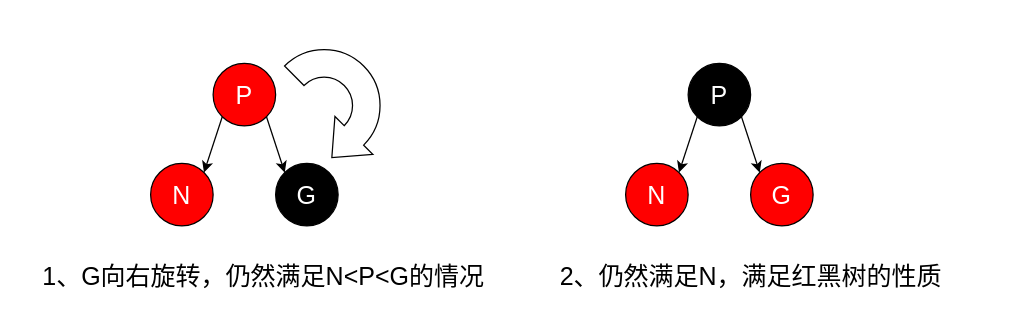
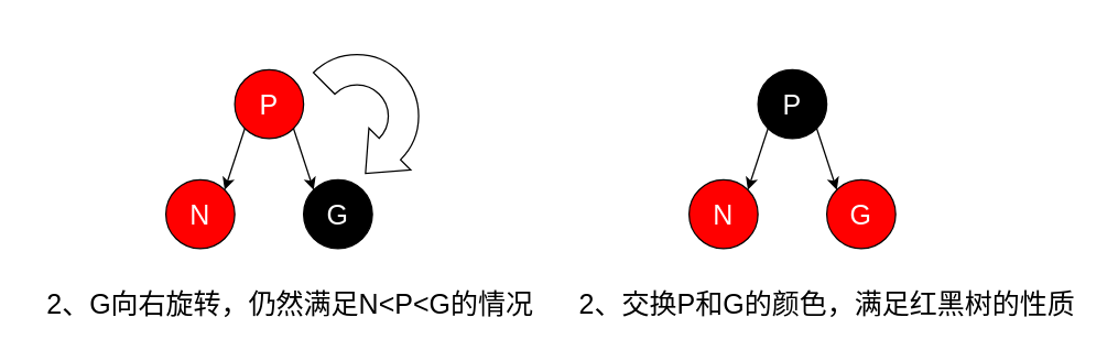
  <mxCell id="0" />
  <mxCell id="1" parent="0" />
  <mxCell id="2" style="edgeStyle=none;rounded=0;orthogonalLoop=1;jettySize=auto;html=1;exitX=0;exitY=1;exitDx=0;exitDy=0;entryX=1;entryY=0;entryDx=0;entryDy=0;fontSize=20;fontColor=#000000;" parent="1" source="4" target="5" edge="1"><mxGeometry relative="1" as="geometry" /></mxCell>
  <mxCell id="3" style="edgeStyle=none;rounded=0;orthogonalLoop=1;jettySize=auto;html=1;exitX=1;exitY=1;exitDx=0;exitDy=0;entryX=0;entryY=0;entryDx=0;entryDy=0;fontSize=20;fontColor=#000000;" edge="1" parent="1" source="4" target="6"><mxGeometry relative="1" as="geometry" /></mxCell>
  <mxCell id="4" value="&lt;font color=&quot;#ffffff&quot; style=&quot;font-size: 20px;&quot;&gt;P&lt;/font&gt;" style="ellipse;whiteSpace=wrap;html=1;aspect=fixed;fillColor=#FF0000;" parent="1" vertex="1"><mxGeometry x="170" y="50" width="50" height="50" as="geometry" /></mxCell>
  <mxCell id="5" value="&lt;font color=&quot;#ffffff&quot;&gt;&lt;span style=&quot;font-size: 20px;&quot;&gt;N&lt;/span&gt;&lt;/font&gt;" style="ellipse;whiteSpace=wrap;html=1;aspect=fixed;fillColor=#FF0000;" parent="1" vertex="1"><mxGeometry x="120" y="130" width="50" height="50" as="geometry" /></mxCell>
  <mxCell id="6" value="&lt;font style=&quot;font-size: 20px;&quot; color=&quot;#ffffff&quot;&gt;G&lt;/font&gt;" style="ellipse;whiteSpace=wrap;html=1;aspect=fixed;fillColor=#000000;" parent="1" vertex="1"><mxGeometry x="220" y="130" width="50" height="50" as="geometry" /></mxCell>
- <mxCell id="7" value="&lt;font color=&quot;#000000&quot;&gt;1、G向右旋转，仍然满足N&amp;lt;P&amp;lt;G的情况&lt;/font&gt;" style="text;html=1;resizable=0;autosize=1;align=center;verticalAlign=middle;points=[];fillColor=none;strokeColor=none;rounded=0;dashed=1;fontSize=20;fontColor=#FFFFFF;" vertex="1" parent="1"><mxGeometry x="20" y="200" width="380" height="40" as="geometry" /></mxCell>
+ <mxCell id="7" value="&lt;font color=&quot;#000000&quot;&gt;2、G向右旋转，仍然满足N&amp;lt;P&amp;lt;G的情况&lt;/font&gt;" style="text;html=1;resizable=0;autosize=1;align=center;verticalAlign=middle;points=[];fillColor=none;strokeColor=none;rounded=0;dashed=1;fontSize=20;fontColor=#FFFFFF;" vertex="1" parent="1"><mxGeometry x="20" y="200" width="380" height="40" as="geometry" /></mxCell>
  <mxCell id="8" value="" style="html=1;shadow=0;dashed=0;align=center;verticalAlign=middle;shape=mxgraph.arrows2.uTurnArrow;dy=11;arrowHead=43;dx2=25;fontSize=20;fontColor=#000000;fillColor=#FFFFFF;rotation=135;" vertex="1" parent="1"><mxGeometry x="260" y="20" width="40" height="100" as="geometry" /></mxCell>
  <mxCell id="9" style="edgeStyle=none;rounded=0;orthogonalLoop=1;jettySize=auto;html=1;exitX=0;exitY=1;exitDx=0;exitDy=0;entryX=1;entryY=0;entryDx=0;entryDy=0;fontSize=20;fontColor=#000000;" edge="1" parent="1" source="11" target="12"><mxGeometry relative="1" as="geometry" /></mxCell>
  <mxCell id="10" style="edgeStyle=none;rounded=0;orthogonalLoop=1;jettySize=auto;html=1;exitX=1;exitY=1;exitDx=0;exitDy=0;entryX=0;entryY=0;entryDx=0;entryDy=0;fontSize=20;fontColor=#000000;" edge="1" parent="1" source="11" target="13"><mxGeometry relative="1" as="geometry" /></mxCell>
  <mxCell id="11" value="&lt;font color=&quot;#ffffff&quot; style=&quot;font-size: 20px;&quot;&gt;P&lt;/font&gt;" style="ellipse;whiteSpace=wrap;html=1;aspect=fixed;fillColor=#000000;" vertex="1" parent="1"><mxGeometry x="550" y="50" width="50" height="50" as="geometry" /></mxCell>
  <mxCell id="12" value="&lt;font color=&quot;#ffffff&quot;&gt;&lt;span style=&quot;font-size: 20px;&quot;&gt;N&lt;/span&gt;&lt;/font&gt;" style="ellipse;whiteSpace=wrap;html=1;aspect=fixed;fillColor=#FF0000;" vertex="1" parent="1"><mxGeometry x="500" y="130" width="50" height="50" as="geometry" /></mxCell>
  <mxCell id="13" value="&lt;font style=&quot;font-size: 20px;&quot; color=&quot;#ffffff&quot;&gt;G&lt;/font&gt;" style="ellipse;whiteSpace=wrap;html=1;aspect=fixed;fillColor=#FF0000;" vertex="1" parent="1"><mxGeometry x="600" y="130" width="50" height="50" as="geometry" /></mxCell>
- <mxCell id="14" value="&lt;font color=&quot;#000000&quot;&gt;2、仍然满足N，满足红黑树的性质&lt;/font&gt;" style="text;html=1;resizable=0;autosize=1;align=center;verticalAlign=middle;points=[];fillColor=none;strokeColor=none;rounded=0;dashed=1;fontSize=20;fontColor=#FFFFFF;" vertex="1" parent="1"><mxGeometry x="410" y="200" width="380" height="40" as="geometry" /></mxCell>
+ <mxCell id="14" value="&lt;font color=&quot;#000000&quot;&gt;2、交换P和G的颜色，满足红黑树的性质&lt;/font&gt;" style="text;html=1;resizable=0;autosize=1;align=center;verticalAlign=middle;points=[];fillColor=none;strokeColor=none;rounded=0;dashed=1;fontSize=20;fontColor=#FFFFFF;" vertex="1" parent="1"><mxGeometry x="410" y="200" width="380" height="40" as="geometry" /></mxCell>
